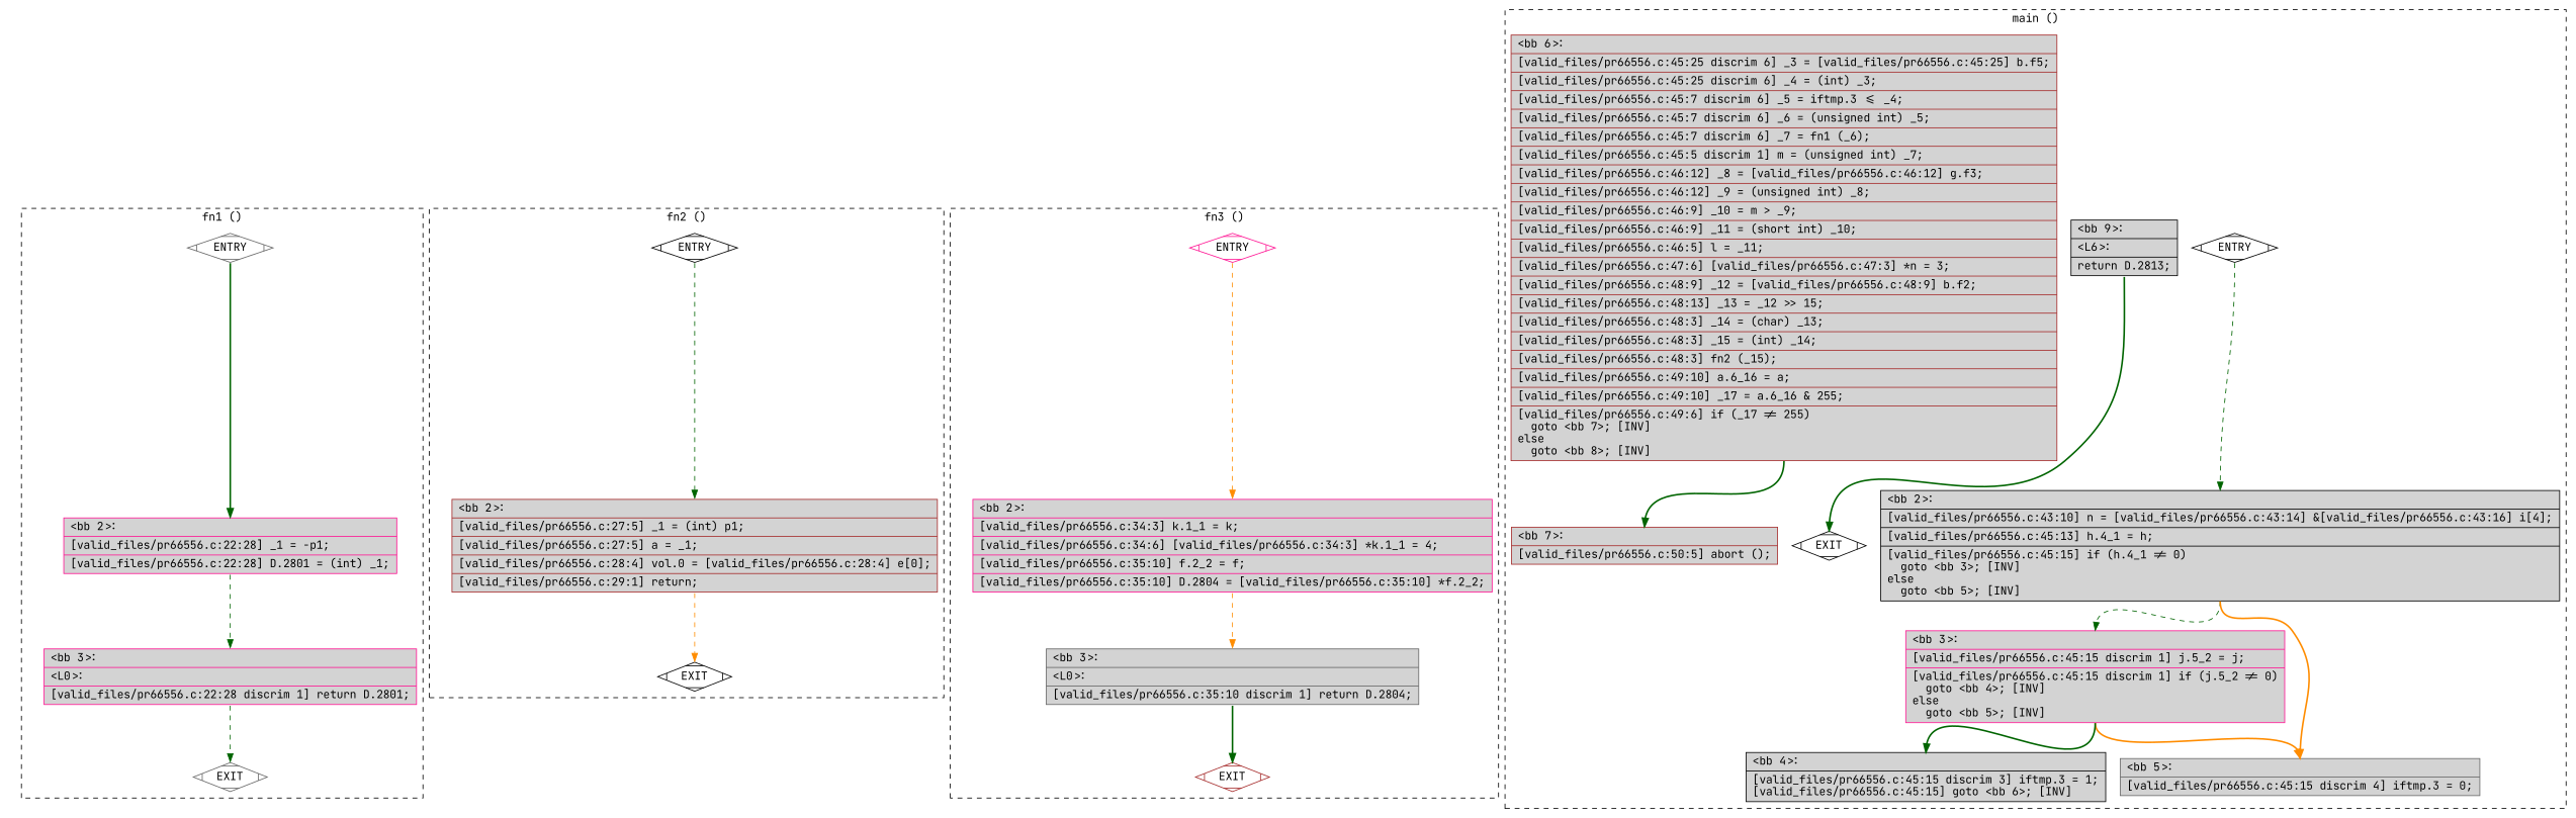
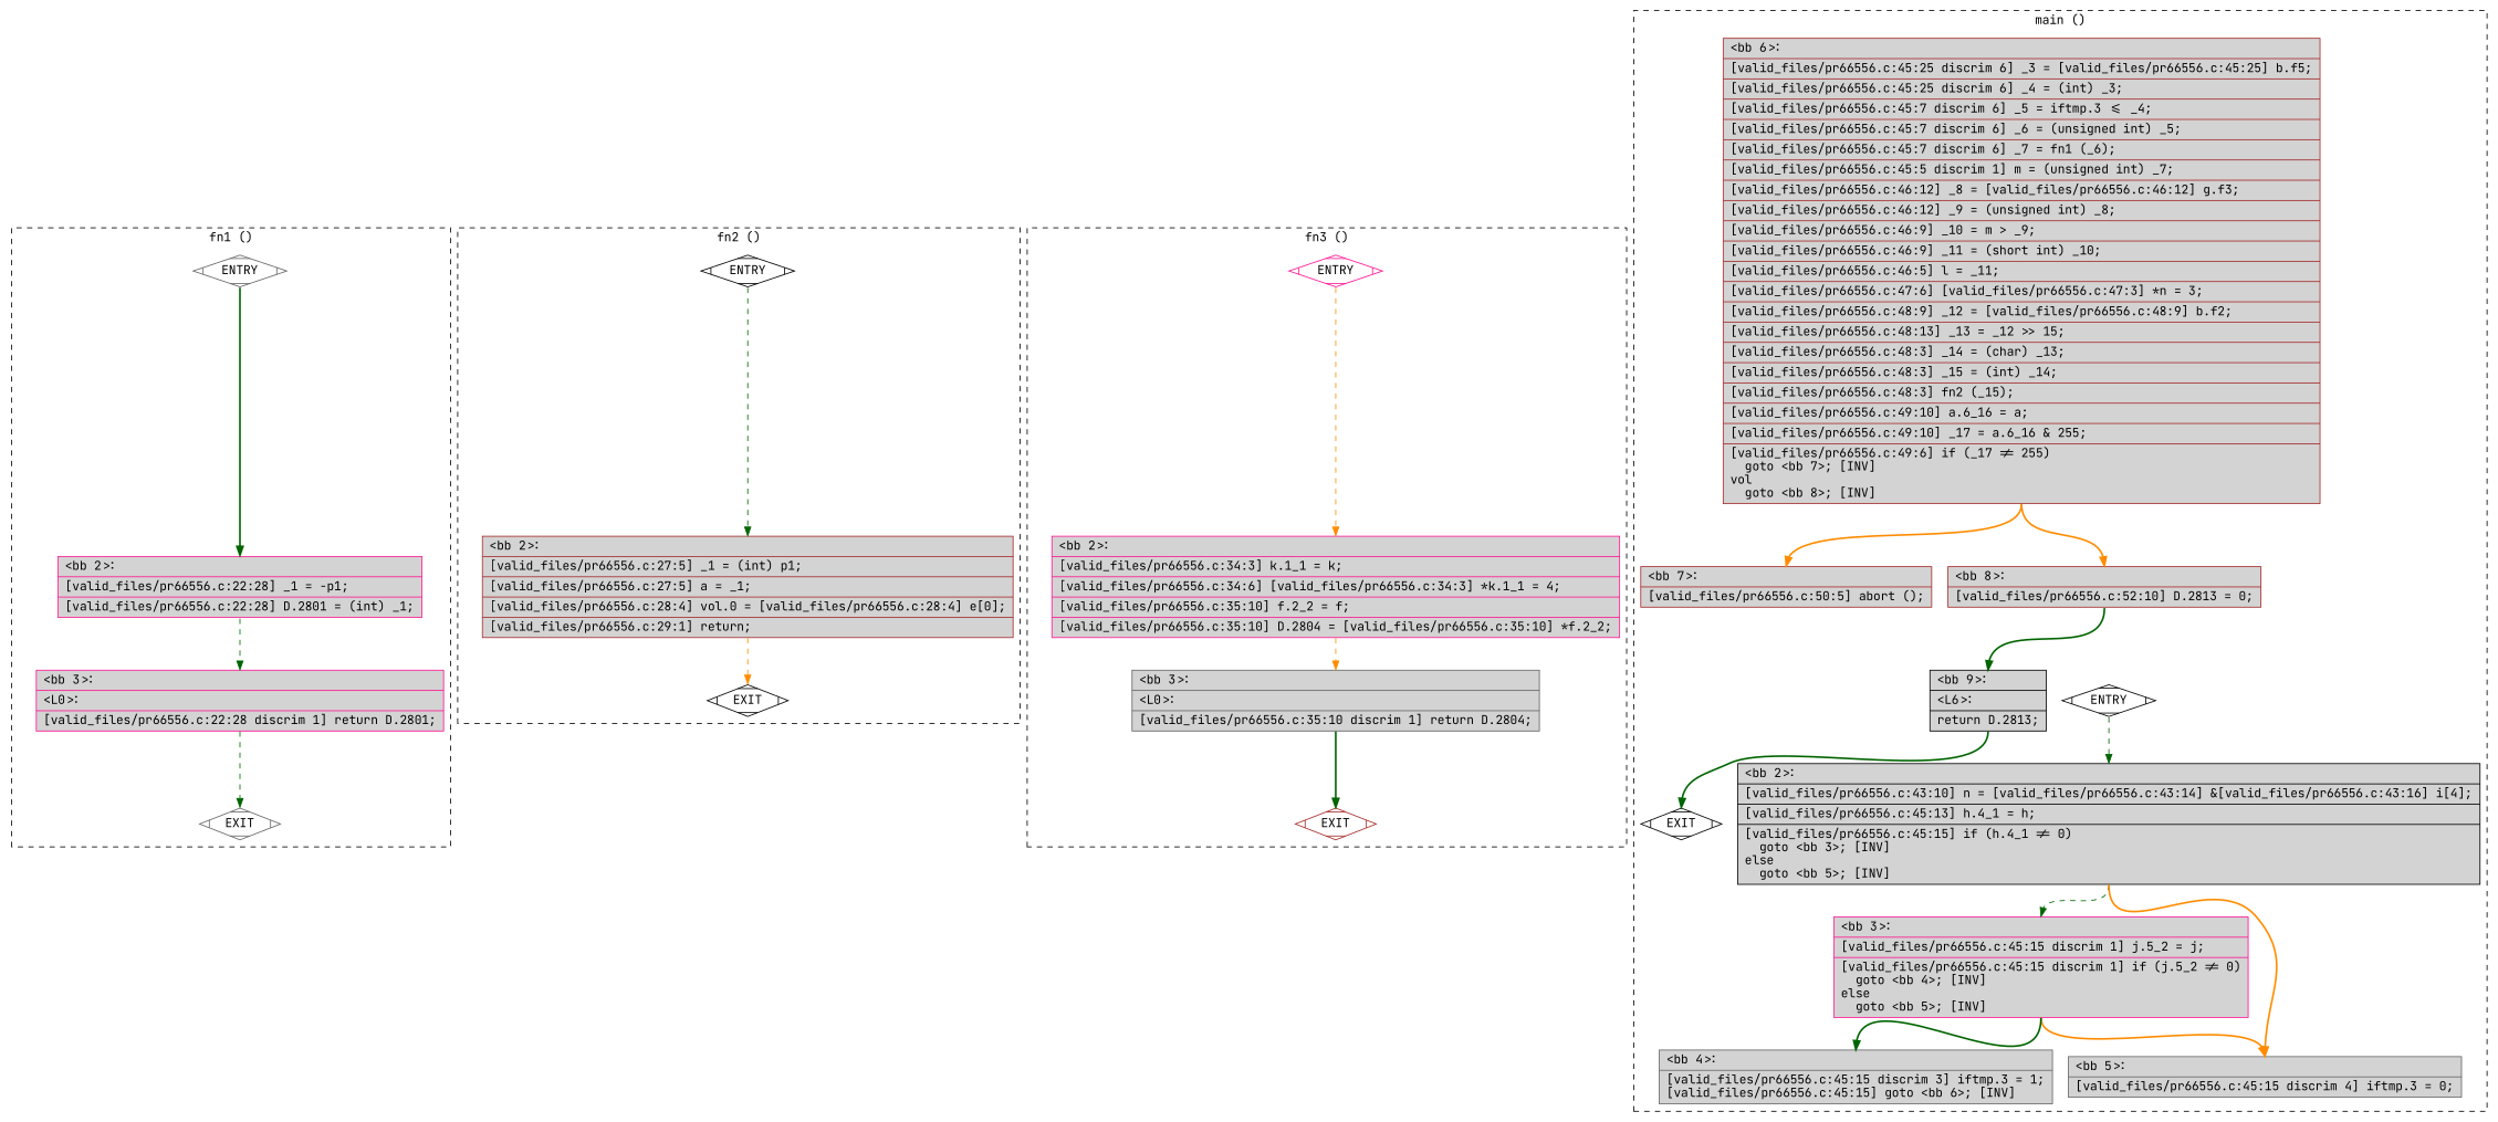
  digraph {
    fontname="JetBrains Mono"
    node [color=black fillcolor=lightgrey fontname="JetBrains Mono" shape=record style=filled]
    edge [constraint=true fontname="JetBrains Mono" headport=n style=bold tailport=s color=darkgreen weight=10]
    n1 [color=gray40 fillcolor=white label=ENTRY shape=Mdiamond]
    n2 [color=gray40 fillcolor=white label=EXIT shape=Mdiamond]
    n3 [color=deeppink label="{\<bb\ 2\>:\l|[valid_files/pr66556.c:22:28]\ _1\ =\ -p1;\l|[valid_files/pr66556.c:22:28]\ D.2801\ =\ (int)\ _1;\l}"]
    n4 [color=deeppink label="{\<bb\ 3\>:\l|\<L0\>:\l|[valid_files/pr66556.c:22:28\ discrim\ 1]\ return\ D.2801;\l}"]
    n5 [fillcolor=white label=ENTRY shape=Mdiamond]
    n6 [fillcolor=white label=EXIT shape=Mdiamond]
    n7 [color=brown label="{\<bb\ 2\>:\l|[valid_files/pr66556.c:27:5]\ _1\ =\ (int)\ p1;\l|[valid_files/pr66556.c:27:5]\ a\ =\ _1;\l|[valid_files/pr66556.c:28:4]\ vol.0\ =\ [valid_files/pr66556.c:28:4]\ e[0];\l|[valid_files/pr66556.c:29:1]\ return;\l}"]
    n8 [color=deeppink fillcolor=white label=ENTRY shape=Mdiamond]
    n9 [color=brown fillcolor=white label=EXIT shape=Mdiamond]
    n10 [color=deeppink label="{\<bb\ 2\>:\l|[valid_files/pr66556.c:34:3]\ k.1_1\ =\ k;\l|[valid_files/pr66556.c:34:6]\ [valid_files/pr66556.c:34:3]\ *k.1_1\ =\ 4;\l|[valid_files/pr66556.c:35:10]\ f.2_2\ =\ f;\l|[valid_files/pr66556.c:35:10]\ D.2804\ =\ [valid_files/pr66556.c:35:10]\ *f.2_2;\l}"]
    n11 [color=gray40 label="{\<bb\ 3\>:\l|\<L0\>:\l|[valid_files/pr66556.c:35:10\ discrim\ 1]\ return\ D.2804;\l}"]
    n12 [fillcolor=white label=ENTRY shape=Mdiamond]
    n13 [fillcolor=white label=EXIT shape=Mdiamond]
    n14 [label="{\<bb\ 2\>:\l|[valid_files/pr66556.c:43:10]\ n\ =\ [valid_files/pr66556.c:43:14]\ &[valid_files/pr66556.c:43:16]\ i[4];\l|[valid_files/pr66556.c:45:13]\ h.4_1\ =\ h;\l|[valid_files/pr66556.c:45:15]\ if\ (h.4_1\ !=\ 0)\l\ \ goto\ \<bb\ 3\>;\ [INV]\lelse\l\ \ goto\ \<bb\ 5\>;\ [INV]\l}"]
    n15 [color=deeppink label="{\<bb\ 3\>:\l|[valid_files/pr66556.c:45:15\ discrim\ 1]\ j.5_2\ =\ j;\l|[valid_files/pr66556.c:45:15\ discrim\ 1]\ if\ (j.5_2\ !=\ 0)\l\ \ goto\ \<bb\ 4\>;\ [INV]\lelse\l\ \ goto\ \<bb\ 5\>;\ [INV]\l}"]
    n16 [color=gray40 label="{\<bb\ 5\>:\l|[valid_files/pr66556.c:45:15\ discrim\ 4]\ iftmp.3\ =\ 0;\l}"]
-   n17 [label="{\<bb\ 4\>:\l|[valid_files/pr66556.c:45:15\ discrim\ 3]\ iftmp.3\ =\ 1;\l[valid_files/pr66556.c:45:15]\ goto\ \<bb\ 6\>;\ [INV]\l}"]
-   n18 [color=brown label="{\<bb\ 6\>:\l|[valid_files/pr66556.c:45:25\ discrim\ 6]\ _3\ =\ [valid_files/pr66556.c:45:25]\ b.f5;\l|[valid_files/pr66556.c:45:25\ discrim\ 6]\ _4\ =\ (int)\ _3;\l|[valid_files/pr66556.c:45:7\ discrim\ 6]\ _5\ =\ iftmp.3\ \<=\ _4;\l|[valid_files/pr66556.c:45:7\ discrim\ 6]\ _6\ =\ (unsigned\ int)\ _5;\l|[valid_files/pr66556.c:45:7\ discrim\ 6]\ _7\ =\ fn1\ (_6);\l|[valid_files/pr66556.c:45:5\ discrim\ 1]\ m\ =\ (unsigned\ int)\ _7;\l|[valid_files/pr66556.c:46:12]\ _8\ =\ [valid_files/pr66556.c:46:12]\ g.f3;\l|[valid_files/pr66556.c:46:12]\ _9\ =\ (unsigned\ int)\ _8;\l|[valid_files/pr66556.c:46:9]\ _10\ =\ m\ \>\ _9;\l|[valid_files/pr66556.c:46:9]\ _11\ =\ (short\ int)\ _10;\l|[valid_files/pr66556.c:46:5]\ l\ =\ _11;\l|[valid_files/pr66556.c:47:6]\ [valid_files/pr66556.c:47:3]\ *n\ =\ 3;\l|[valid_files/pr66556.c:48:9]\ _12\ =\ [valid_files/pr66556.c:48:9]\ b.f2;\l|[valid_files/pr66556.c:48:13]\ _13\ =\ _12\ \>\>\ 15;\l|[valid_files/pr66556.c:48:3]\ _14\ =\ (char)\ _13;\l|[valid_files/pr66556.c:48:3]\ _15\ =\ (int)\ _14;\l|[valid_files/pr66556.c:48:3]\ fn2\ (_15);\l|[valid_files/pr66556.c:49:10]\ a.6_16\ =\ a;\l|[valid_files/pr66556.c:49:10]\ _17\ =\ a.6_16\ &\ 255;\l|[valid_files/pr66556.c:49:6]\ if\ (_17\ !=\ 255)\l\ \ goto\ \<bb\ 7\>;\ [INV]\lelse\l\ \ goto\ \<bb\ 8\>;\ [INV]\l}"]
+   n17 [color=gray40 label="{\<bb\ 4\>:\l|[valid_files/pr66556.c:45:15\ discrim\ 3]\ iftmp.3\ =\ 1;\l[valid_files/pr66556.c:45:15]\ goto\ \<bb\ 6\>;\ [INV]\l}"]
+   n18 [color=brown label="{\<bb\ 6\>:\l|[valid_files/pr66556.c:45:25\ discrim\ 6]\ _3\ =\ [valid_files/pr66556.c:45:25]\ b.f5;\l|[valid_files/pr66556.c:45:25\ discrim\ 6]\ _4\ =\ (int)\ _3;\l|[valid_files/pr66556.c:45:7\ discrim\ 6]\ _5\ =\ iftmp.3\ \<=\ _4;\l|[valid_files/pr66556.c:45:7\ discrim\ 6]\ _6\ =\ (unsigned\ int)\ _5;\l|[valid_files/pr66556.c:45:7\ discrim\ 6]\ _7\ =\ fn1\ (_6);\l|[valid_files/pr66556.c:45:5\ discrim\ 1]\ m\ =\ (unsigned\ int)\ _7;\l|[valid_files/pr66556.c:46:12]\ _8\ =\ [valid_files/pr66556.c:46:12]\ g.f3;\l|[valid_files/pr66556.c:46:12]\ _9\ =\ (unsigned\ int)\ _8;\l|[valid_files/pr66556.c:46:9]\ _10\ =\ m\ \>\ _9;\l|[valid_files/pr66556.c:46:9]\ _11\ =\ (short\ int)\ _10;\l|[valid_files/pr66556.c:46:5]\ l\ =\ _11;\l|[valid_files/pr66556.c:47:6]\ [valid_files/pr66556.c:47:3]\ *n\ =\ 3;\l|[valid_files/pr66556.c:48:9]\ _12\ =\ [valid_files/pr66556.c:48:9]\ b.f2;\l|[valid_files/pr66556.c:48:13]\ _13\ =\ _12\ \>\>\ 15;\l|[valid_files/pr66556.c:48:3]\ _14\ =\ (char)\ _13;\l|[valid_files/pr66556.c:48:3]\ _15\ =\ (int)\ _14;\l|[valid_files/pr66556.c:48:3]\ fn2\ (_15);\l|[valid_files/pr66556.c:49:10]\ a.6_16\ =\ a;\l|[valid_files/pr66556.c:49:10]\ _17\ =\ a.6_16\ &\ 255;\l|[valid_files/pr66556.c:49:6]\ if\ (_17\ !=\ 255)\l\ \ goto\ \<bb\ 7\>;\ [INV]\lvol\l\ \ goto\ \<bb\ 8\>;\ [INV]\l}"]
    n19 [color=brown label="{\<bb\ 7\>:\l|[valid_files/pr66556.c:50:5]\ abort\ ();\l}"]
+   n20 [color=brown label="{\<bb\ 8\>:\l|[valid_files/pr66556.c:52:10]\ D.2813\ =\ 0;\l}"]
    n21 [label="{\<bb\ 9\>:\l|\<L6\>:\l|return\ D.2813;\l}"]
    subgraph cluster_1 {
      color=black
      label="fn1 ()"
      style=dashed
      n1
      n2
      n3
      n4
    }
    subgraph cluster_2 {
      color=black
      label="fn2 ()"
      style=dashed
      n5
      n6
      n7
    }
    subgraph cluster_3 {
      color=black
      label="fn3 ()"
      style=dashed
      n8
      n9
      n10
      n11
    }
    subgraph cluster_4 {
      color=black
      label="main ()"
      style=dashed
      n12
      n13
      n14
      n15
      n16
      n17
      n18
      n19
+     n20
      n21
    }
    n1 -> n2 [style=invis color="" weight=""]
    n1 -> n3 [weight=100]
    n3 -> n4 [style=dashed weight=100]
    n4 -> n2 [style=dashed]
    n5 -> n6 [style=invis color="" weight=""]
    n5 -> n7 [style=dashed weight=100]
    n7 -> n6 [color=darkorange style=dashed]
    n8 -> n9 [style=invis color="" weight=""]
    n8 -> n10 [color=darkorange style=dashed weight=100]
    n10 -> n11 [color=darkorange style=dashed weight=100]
    n11 -> n9
    n12 -> n13 [style=invis color="" weight=""]
    n12 -> n14 [style=dashed weight=100]
    n14 -> n15 [style=dashed]
    n14 -> n16 [color=darkorange]
    n15 -> n16 [color=darkorange]
    n15 -> n17
-   n18 -> n19
+   n18 -> n19 [color=darkorange]
+   n18 -> n20 [color=darkorange]
+   n20 -> n21 [weight=100]
    n21 -> n13
  }
